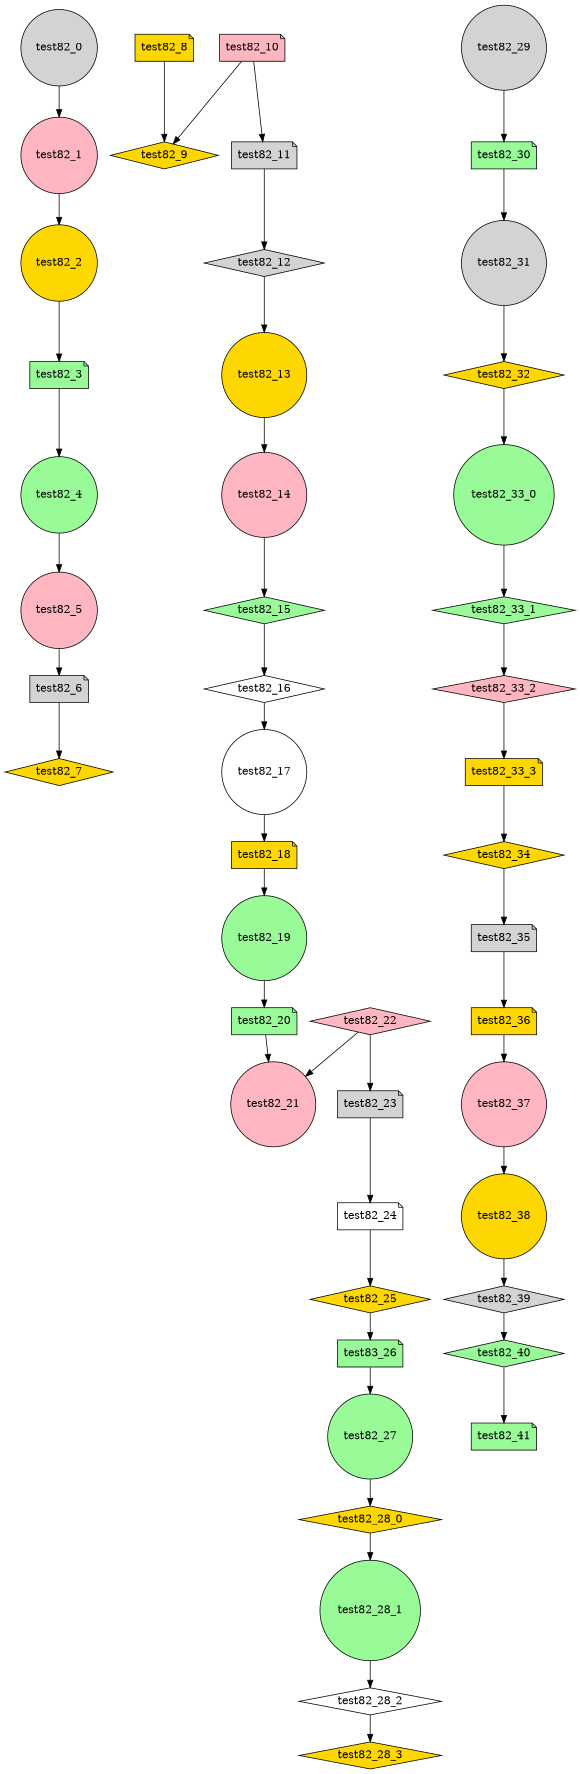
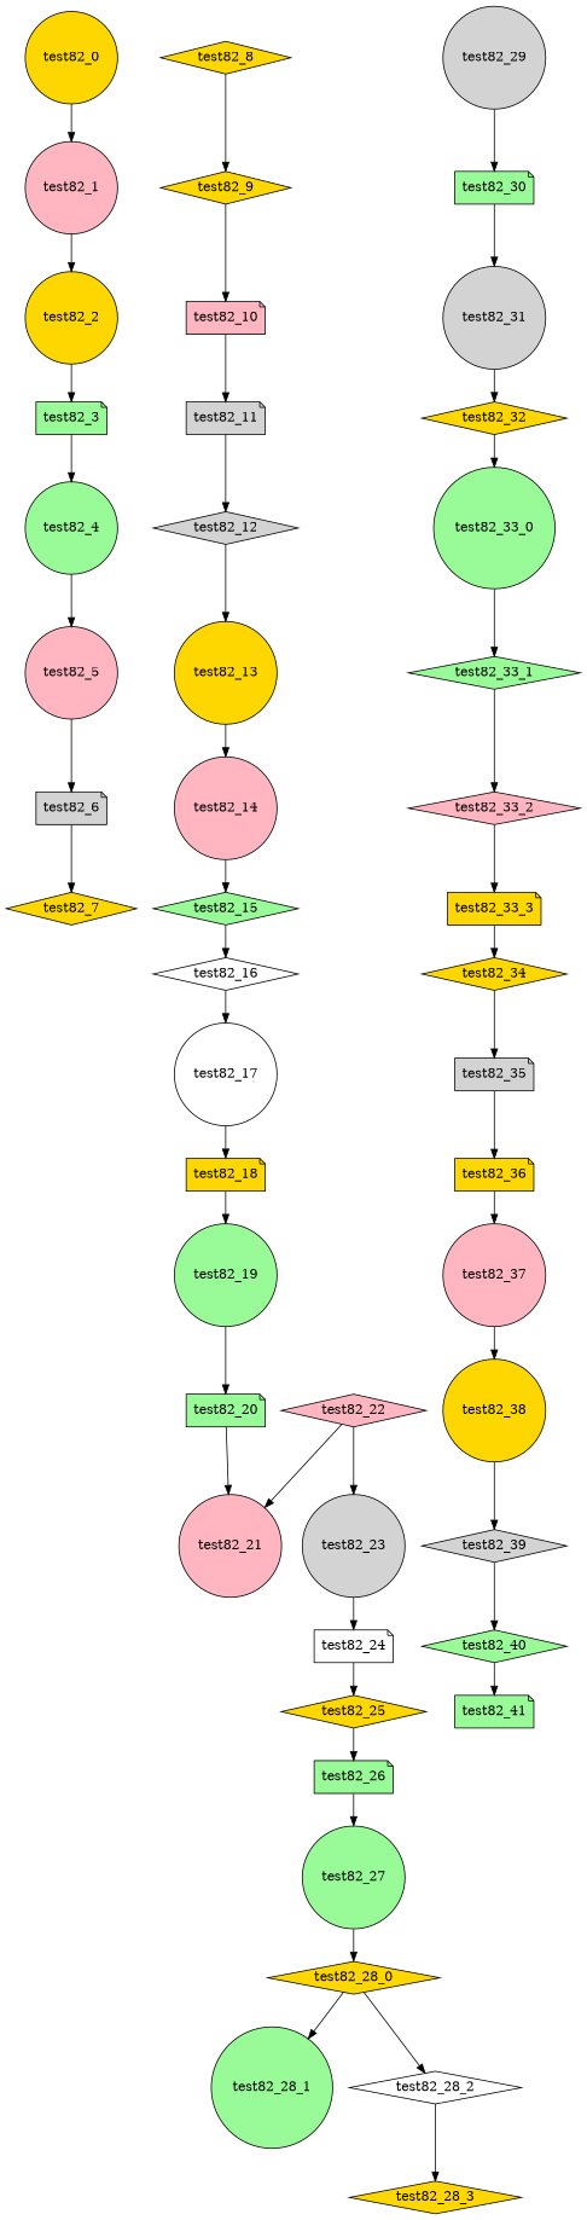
  digraph {
    node [fillcolor=gold shape=circle style=filled]
-   test82_0 [fillcolor=lightgrey]
+   test82_0
    test82_1 [fillcolor=lightpink]
    test82_2
    test82_3 [fillcolor=palegreen shape=note]
    test82_4 [fillcolor=palegreen]
    test82_5 [fillcolor=lightpink]
    test82_6 [fillcolor=lightgrey shape=note]
    test82_7 [shape=diamond]
-   test82_8 [shape=note]
+   test82_8 [shape=diamond]
    test82_9 [shape=diamond]
    test82_10 [fillcolor=lightpink shape=note]
    test82_11 [fillcolor=lightgrey shape=note]
    test82_12 [fillcolor=lightgrey shape=diamond]
    test82_13
    test82_14 [fillcolor=lightpink]
    test82_15 [fillcolor=palegreen shape=diamond]
    test82_16 [fillcolor=white shape=diamond]
    test82_17 [fillcolor=white]
    test82_18 [shape=note]
    test82_19 [fillcolor=palegreen]
    test82_20 [fillcolor=palegreen shape=note]
    test82_21 [fillcolor=lightpink]
    test82_22 [fillcolor=lightpink shape=diamond]
-   test82_23 [fillcolor=lightgrey shape=note]
+   test82_23 [fillcolor=lightgrey]
    test82_24 [fillcolor=white shape=note]
    test82_25 [shape=diamond]
-   test82_26 [fillcolor=palegreen shape=note label=test83_26]
+   test82_26 [fillcolor=palegreen shape=note]
    test82_27 [fillcolor=palegreen]
    test82_28_0 [shape=diamond]
    test82_28_1 [fillcolor=palegreen]
    test82_28_2 [fillcolor=white shape=diamond]
    test82_28_3 [shape=diamond]
    test82_29 [fillcolor=lightgrey]
    test82_30 [fillcolor=palegreen shape=note]
    test82_31 [fillcolor=lightgrey]
    test82_32 [shape=diamond]
    test82_33_0 [fillcolor=palegreen]
    test82_33_1 [fillcolor=palegreen shape=diamond]
    test82_33_2 [fillcolor=lightpink shape=diamond]
    test82_33_3 [shape=note]
    test82_34 [shape=diamond]
    test82_35 [fillcolor=lightgrey shape=note]
    test82_36 [shape=note]
    test82_37 [fillcolor=lightpink]
    test82_38
    test82_39 [fillcolor=lightgrey shape=diamond]
    test82_40 [fillcolor=palegreen shape=diamond]
    test82_41 [fillcolor=palegreen shape=note]
    test82_0 -> test82_1
    test82_1 -> test82_2
    test82_2 -> test82_3
    test82_3 -> test82_4
    test82_4 -> test82_5
    test82_5 -> test82_6
    test82_6 -> test82_7
    test82_8 -> test82_9
-   test82_10 -> test82_9
+   test82_9 -> test82_10
    test82_10 -> test82_11
    test82_11 -> test82_12
    test82_12 -> test82_13
    test82_13 -> test82_14
    test82_14 -> test82_15
    test82_15 -> test82_16
    test82_16 -> test82_17
    test82_17 -> test82_18
    test82_18 -> test82_19
    test82_19 -> test82_20
    test82_20 -> test82_21
    test82_22 -> test82_21
    test82_22 -> test82_23
    test82_23 -> test82_24
    test82_24 -> test82_25
    test82_25 -> test82_26
    test82_26 -> test82_27
    test82_27 -> test82_28_0
    test82_28_0 -> test82_28_1
-   test82_28_1 -> test82_28_2
+   test82_28_0 -> test82_28_2
    test82_28_2 -> test82_28_3
    test82_29 -> test82_30
    test82_30 -> test82_31
    test82_31 -> test82_32
    test82_32 -> test82_33_0
    test82_33_0 -> test82_33_1
    test82_33_1 -> test82_33_2
    test82_33_2 -> test82_33_3
    test82_33_3 -> test82_34
    test82_34 -> test82_35
    test82_35 -> test82_36
    test82_36 -> test82_37
    test82_37 -> test82_38
    test82_38 -> test82_39
    test82_39 -> test82_40
    test82_40 -> test82_41
  }
